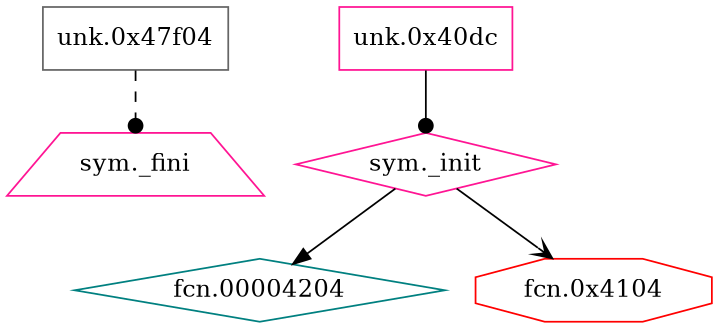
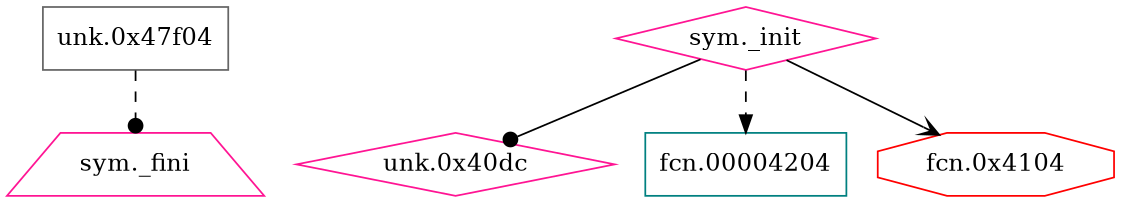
  digraph {
    node [color=deeppink shape=box]
    edge [arrowhead=dot style=dashed]
    n1 [label="sym._fini" shape=trapezium]
    n2 [color=gray40 label="unk.0x47f04"]
    n3 [label="sym._init" shape=diamond]
-   n4 [label="unk.0x40dc"]
-   n5 [color=teal label="fcn.00004204" shape=diamond]
+   n4 [label="unk.0x40dc" shape=diamond]
+   n5 [color=teal label="fcn.00004204"]
    n6 [color=red label="fcn.0x4104" shape=octagon]
    n2 -> n1
-   n4 -> n3 [style=solid]
-   n3 -> n5 [arrowhead=normal style=solid]
+   n3 -> n4 [style=solid]
+   n3 -> n5 [arrowhead=normal]
    n3 -> n6 [arrowhead=vee style=solid]
  }
